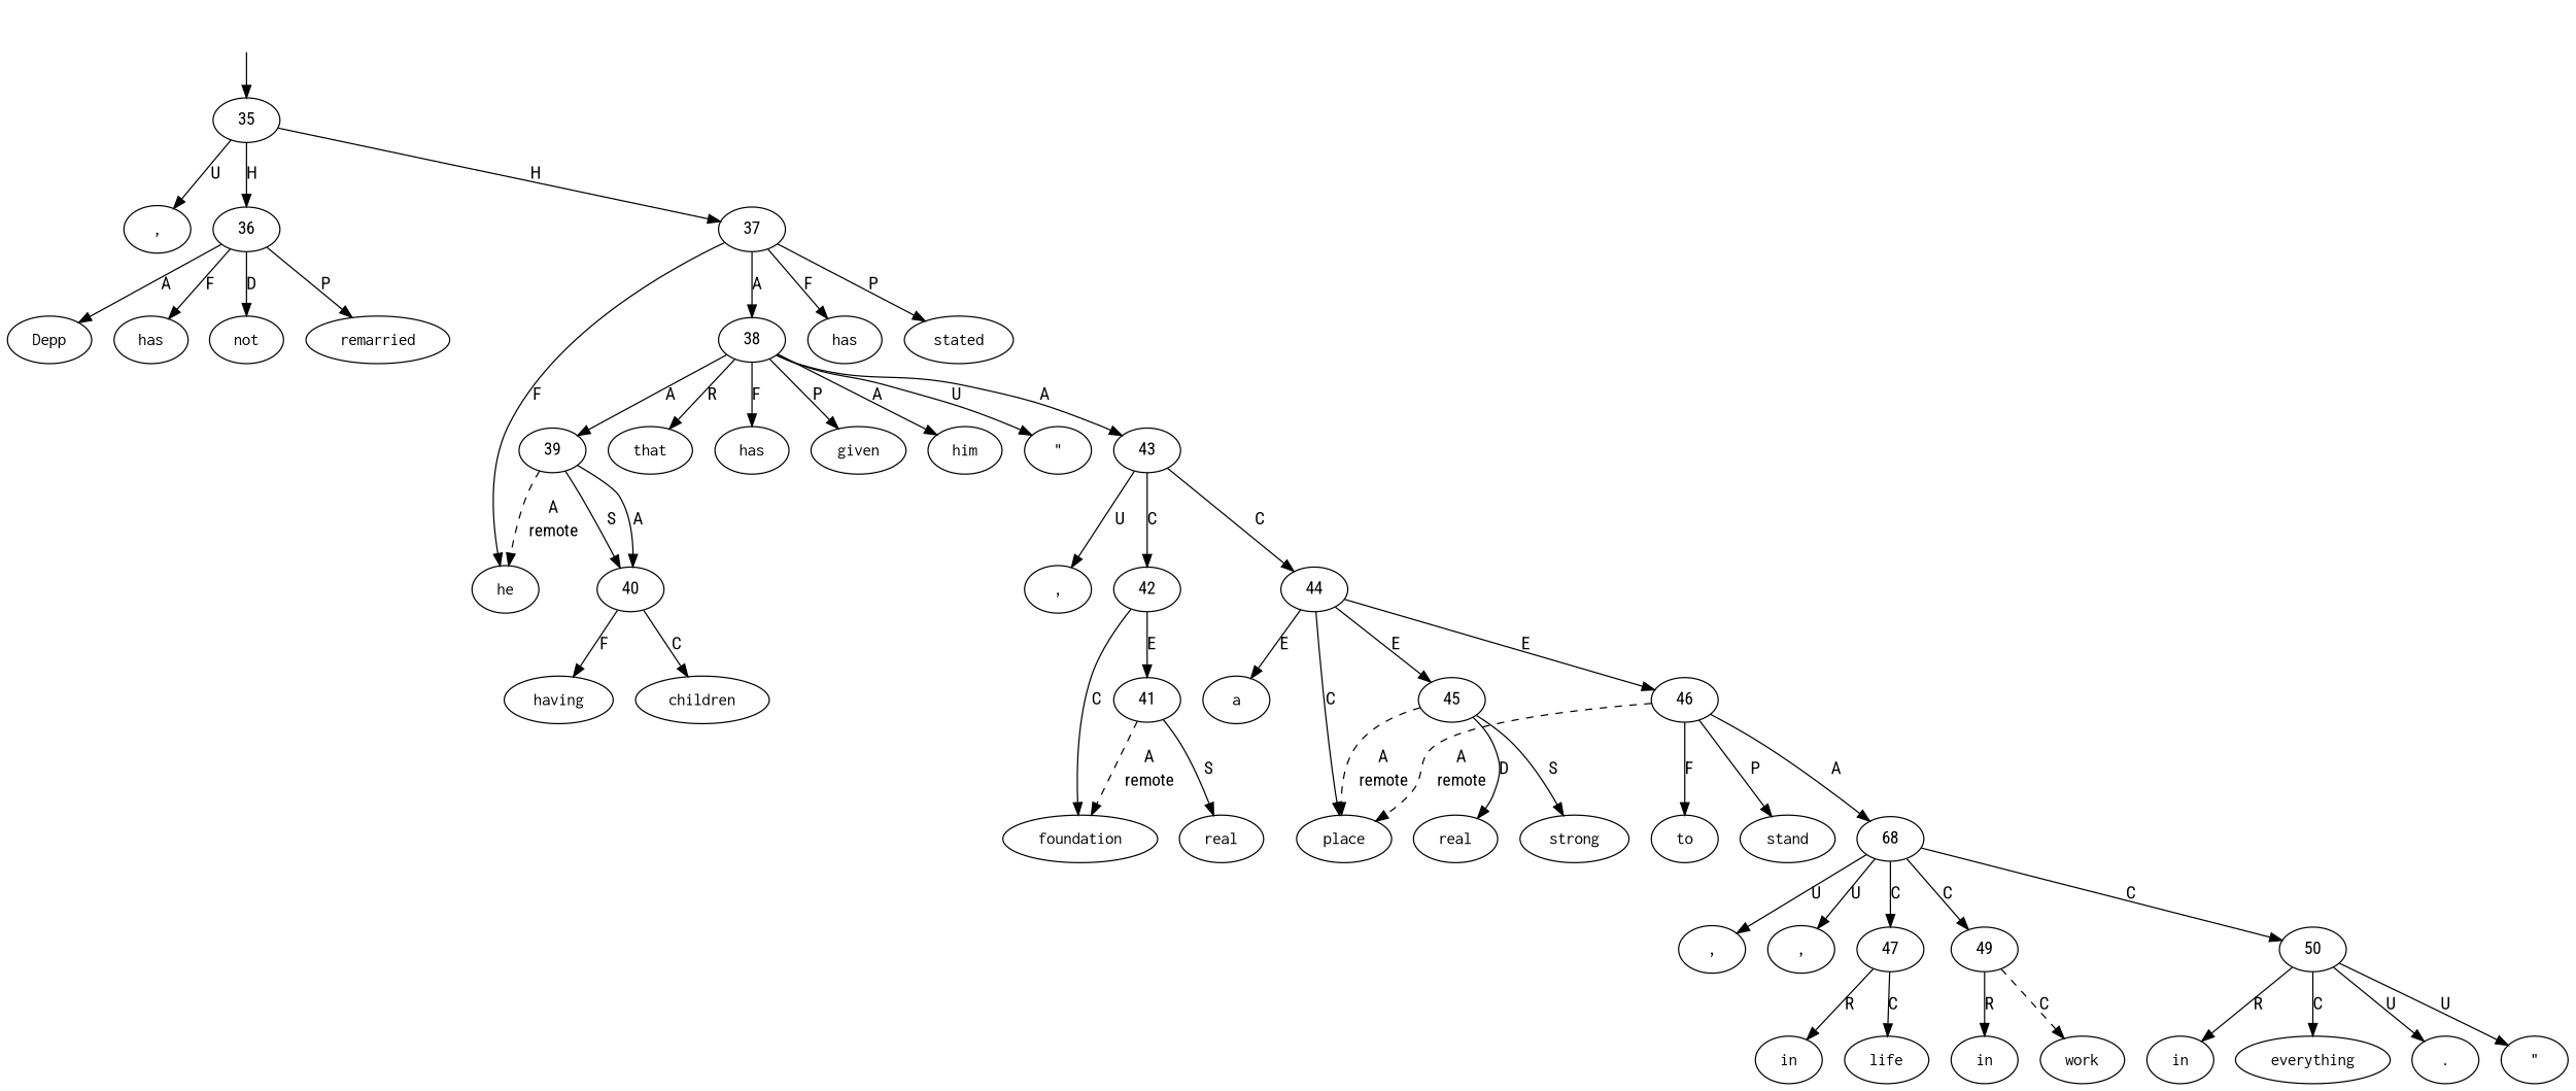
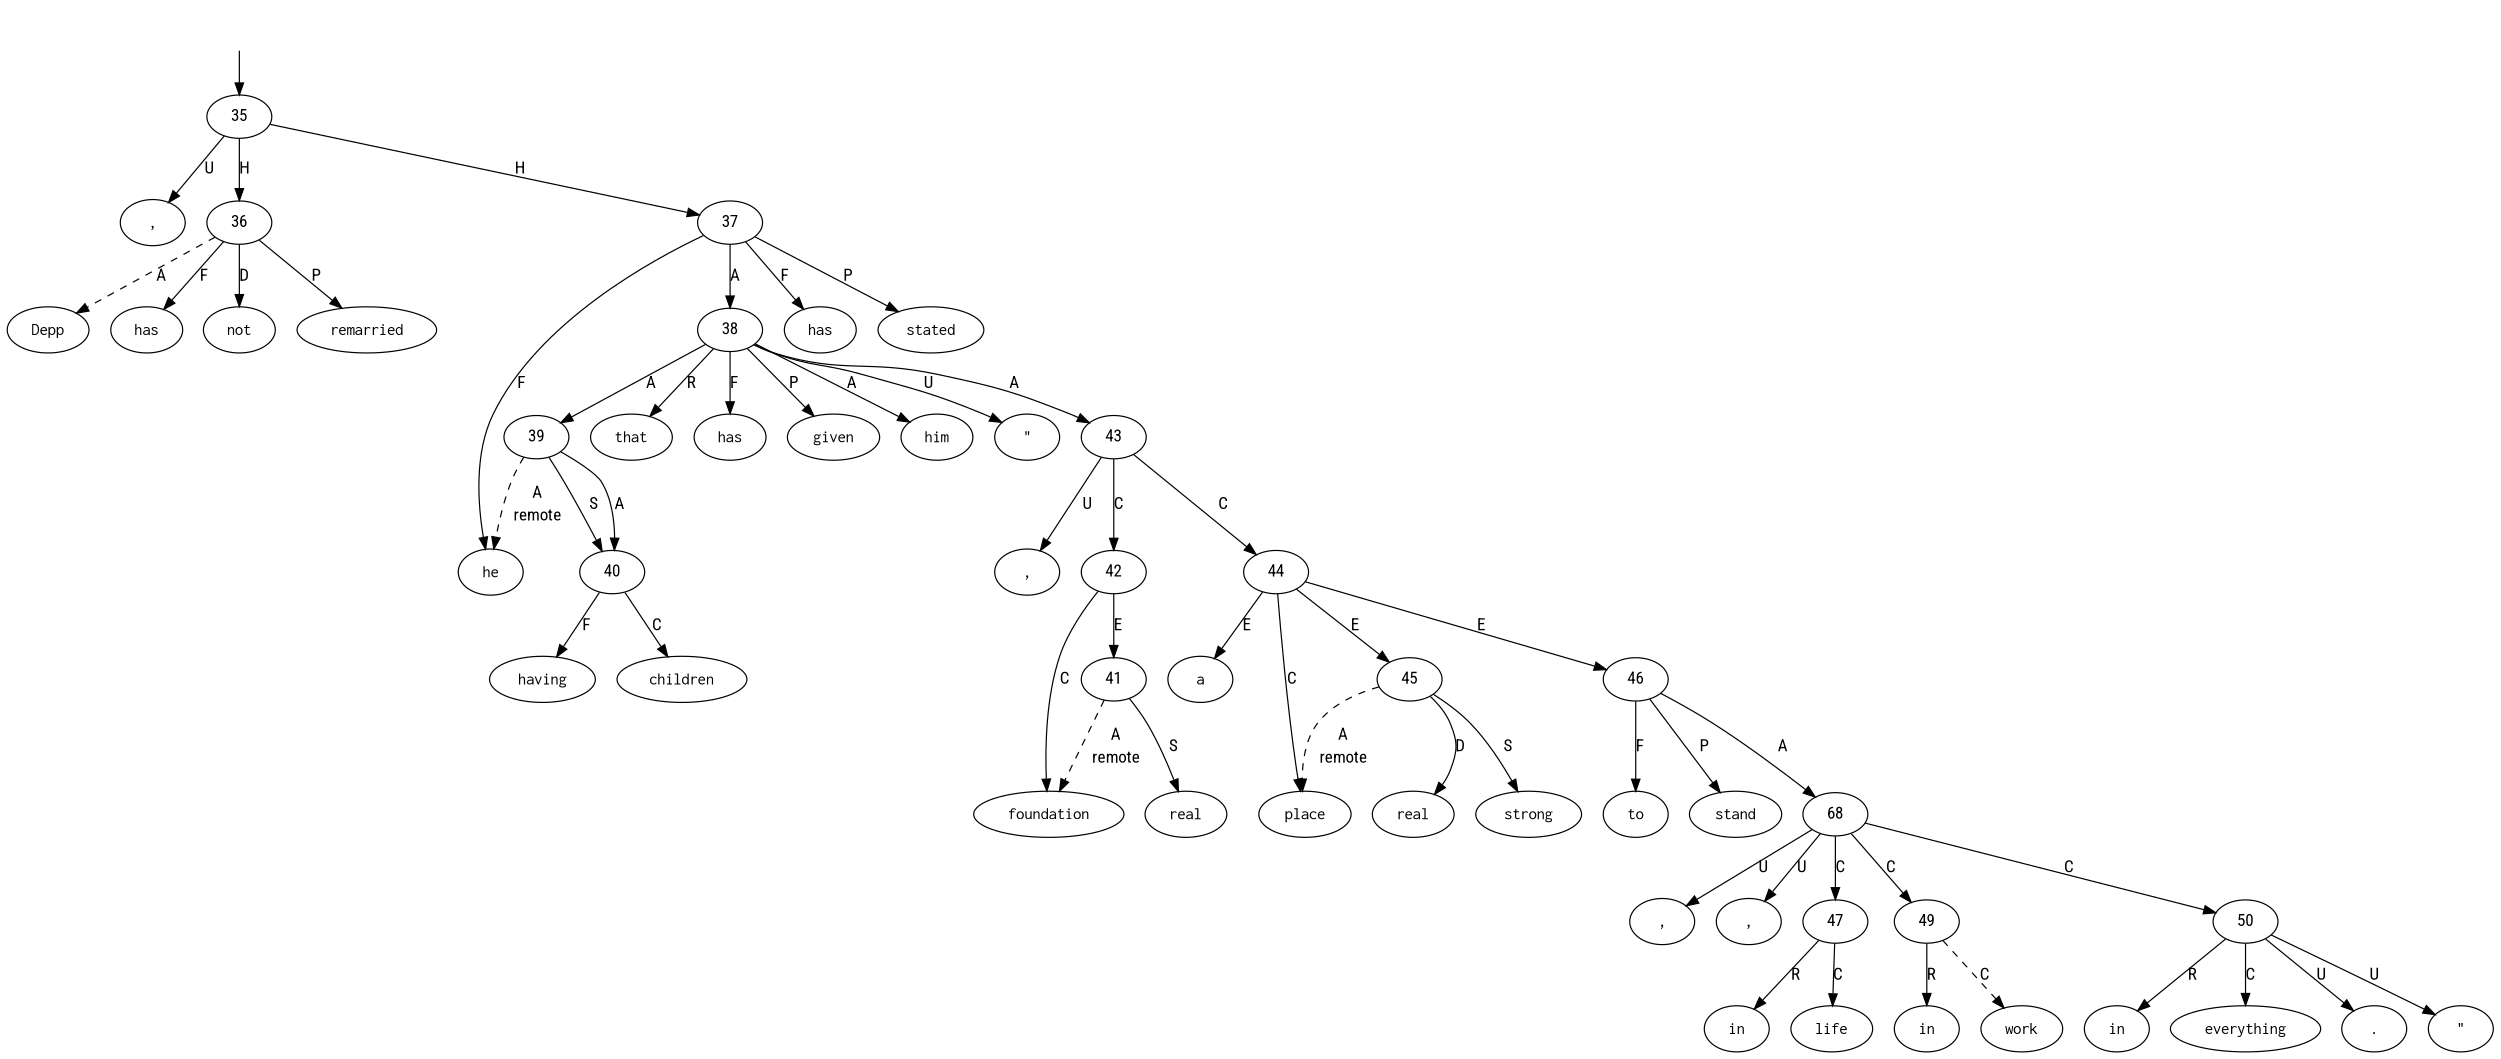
  digraph {
    fontname="Roboto Condensed"
    node [fontname="Roboto Condensed" shape=oval]
    edge [fontname="Roboto Condensed"]
    top [style=invis shape=""]
    35 [shape=""]
    n3 [label=<<table align="center" border="0" cellspacing="0"><tr><td colspan="2"><font face="Courier">,</font></td></tr></table>>]
    36 [shape=""]
    37 [shape=""]
    n6 [label=<<table align="center" border="0" cellspacing="0"><tr><td colspan="2"><font face="Courier">Depp</font></td></tr></table>>]
    n7 [label=<<table align="center" border="0" cellspacing="0"><tr><td colspan="2"><font face="Courier">has</font></td></tr></table>>]
    n8 [label=<<table align="center" border="0" cellspacing="0"><tr><td colspan="2"><font face="Courier">not</font></td></tr></table>>]
    n9 [label=<<table align="center" border="0" cellspacing="0"><tr><td colspan="2"><font face="Courier">remarried</font></td></tr></table>>]
    n10 [label=<<table align="center" border="0" cellspacing="0"><tr><td colspan="2"><font face="Courier">he</font></td></tr></table>>]
    n11 [label=<<table align="center" border="0" cellspacing="0"><tr><td colspan="2"><font face="Courier">has</font></td></tr></table>>]
    n12 [label=<<table align="center" border="0" cellspacing="0"><tr><td colspan="2"><font face="Courier">stated</font></td></tr></table>>]
    38 [shape=""]
    n14 [label=<<table align="center" border="0" cellspacing="0"><tr><td colspan="2"><font face="Courier">that</font></td></tr></table>>]
    n15 [label=<<table align="center" border="0" cellspacing="0"><tr><td colspan="2"><font face="Courier">having</font></td></tr></table>>]
    n16 [label=<<table align="center" border="0" cellspacing="0"><tr><td colspan="2"><font face="Courier">children</font></td></tr></table>>]
    n17 [label=<<table align="center" border="0" cellspacing="0"><tr><td colspan="2"><font face="Courier">has</font></td></tr></table>>]
    n18 [label=<<table align="center" border="0" cellspacing="0"><tr><td colspan="2"><font face="Courier">given</font></td></tr></table>>]
    n19 [label=<<table align="center" border="0" cellspacing="0"><tr><td colspan="2"><font face="Courier">him</font></td></tr></table>>]
    n20 [label=<<table align="center" border="0" cellspacing="0"><tr><td colspan="2"><font face="Courier">&quot;</font></td></tr></table>>]
    n21 [label=<<table align="center" border="0" cellspacing="0"><tr><td colspan="2"><font face="Courier">real</font></td></tr></table>>]
    n22 [label=<<table align="center" border="0" cellspacing="0"><tr><td colspan="2"><font face="Courier">foundation</font></td></tr></table>>]
    n23 [label=<<table align="center" border="0" cellspacing="0"><tr><td colspan="2"><font face="Courier">,</font></td></tr></table>>]
    n24 [label=<<table align="center" border="0" cellspacing="0"><tr><td colspan="2"><font face="Courier">a</font></td></tr></table>>]
    n25 [label=<<table align="center" border="0" cellspacing="0"><tr><td colspan="2"><font face="Courier">real</font></td></tr></table>>]
    n26 [label=<<table align="center" border="0" cellspacing="0"><tr><td colspan="2"><font face="Courier">strong</font></td></tr></table>>]
    n27 [label=<<table align="center" border="0" cellspacing="0"><tr><td colspan="2"><font face="Courier">place</font></td></tr></table>>]
    n28 [label=<<table align="center" border="0" cellspacing="0"><tr><td colspan="2"><font face="Courier">to</font></td></tr></table>>]
    n29 [label=<<table align="center" border="0" cellspacing="0"><tr><td colspan="2"><font face="Courier">stand</font></td></tr></table>>]
    n30 [label=<<table align="center" border="0" cellspacing="0"><tr><td colspan="2"><font face="Courier">in</font></td></tr></table>>]
    n31 [label=<<table align="center" border="0" cellspacing="0"><tr><td colspan="2"><font face="Courier">life</font></td></tr></table>>]
    n32 [label=<<table align="center" border="0" cellspacing="0"><tr><td colspan="2"><font face="Courier">,</font></td></tr></table>>]
    n33 [label=<<table align="center" border="0" cellspacing="0"><tr><td colspan="2"><font face="Courier">in</font></td></tr></table>>]
    n34 [label=<<table align="center" border="0" cellspacing="0"><tr><td colspan="2"><font face="Courier">work</font></td></tr></table>>]
    n35 [label=<<table align="center" border="0" cellspacing="0"><tr><td colspan="2"><font face="Courier">,</font></td></tr></table>>]
    n36 [label=<<table align="center" border="0" cellspacing="0"><tr><td colspan="2"><font face="Courier">in</font></td></tr></table>>]
    n37 [label=<<table align="center" border="0" cellspacing="0"><tr><td colspan="2"><font face="Courier">everything</font></td></tr></table>>]
    n38 [label=<<table align="center" border="0" cellspacing="0"><tr><td colspan="2"><font face="Courier">.</font></td></tr></table>>]
    n39 [label=<<table align="center" border="0" cellspacing="0"><tr><td colspan="2"><font face="Courier">&quot;</font></td></tr></table>>]
    39 [shape=""]
    43 [shape=""]
    40 [shape=""]
    42 [shape=""]
    44 [shape=""]
    41 [shape=""]
    45 [shape=""]
    46 [shape=""]
    n48 [label=68 shape=""]
    47 [shape=""]
    49 [shape=""]
    50 [shape=""]
    top -> 35
    35 -> n3 [label=U]
    35 -> 36 [label=H]
    35 -> 37 [label=H]
-   36 -> n6 [label=A]
+   36 -> n6 [label=A style=dashed]
    36 -> n7 [label=F]
    36 -> n8 [label=D]
    36 -> n9 [label=P]
    37 -> n10 [label=F]
    37 -> n11 [label=F]
    37 -> n12 [label=P]
    37 -> 38 [label=A]
    38 -> n14 [label=R]
    38 -> n17 [label=F]
    38 -> n18 [label=P]
    38 -> n19 [label=A]
    38 -> n20 [label=U]
    38 -> 39 [label=A]
    38 -> 43 [label=A]
    39 -> n10 [label=<<table align="center" border="0" cellspacing="0"><tr><td colspan="1">A</td></tr><tr><td>remote</td></tr></table>> style=dashed]
    39 -> 40 [label=S]
    39 -> 40 [label=A]
    43 -> n23 [label=U]
    43 -> 42 [label=C]
    43 -> 44 [label=C]
    40 -> n15 [label=F]
    40 -> n16 [label=C]
    42 -> n22 [label=C]
    42 -> 41 [label=E]
    44 -> n24 [label=E]
    44 -> n27 [label=C]
    44 -> 45 [label=E]
    44 -> 46 [label=E]
    41 -> n21 [label=S]
    41 -> n22 [label=<<table align="center" border="0" cellspacing="0"><tr><td colspan="1">A</td></tr><tr><td>remote</td></tr></table>> style=dashed]
    45 -> n25 [label=D]
    45 -> n26 [label=S]
    45 -> n27 [label=<<table align="center" border="0" cellspacing="0"><tr><td colspan="1">A</td></tr><tr><td>remote</td></tr></table>> style=dashed]
-   46 -> n27 [label=<<table align="center" border="0" cellspacing="0"><tr><td colspan="1">A</td></tr><tr><td>remote</td></tr></table>> style=dashed]
    46 -> n28 [label=F]
    46 -> n29 [label=P]
    46 -> n48 [label=A]
    n48 -> n32 [label=U]
    n48 -> n35 [label=U]
    n48 -> 47 [label=C]
    n48 -> 49 [label=C]
    n48 -> 50 [label=C]
    47 -> n30 [label=R]
    47 -> n31 [label=C]
    49 -> n33 [label=R]
    49 -> n34 [label=C style=dashed]
    50 -> n36 [label=R]
    50 -> n37 [label=C]
    50 -> n38 [label=U]
    50 -> n39 [label=U]
  }
